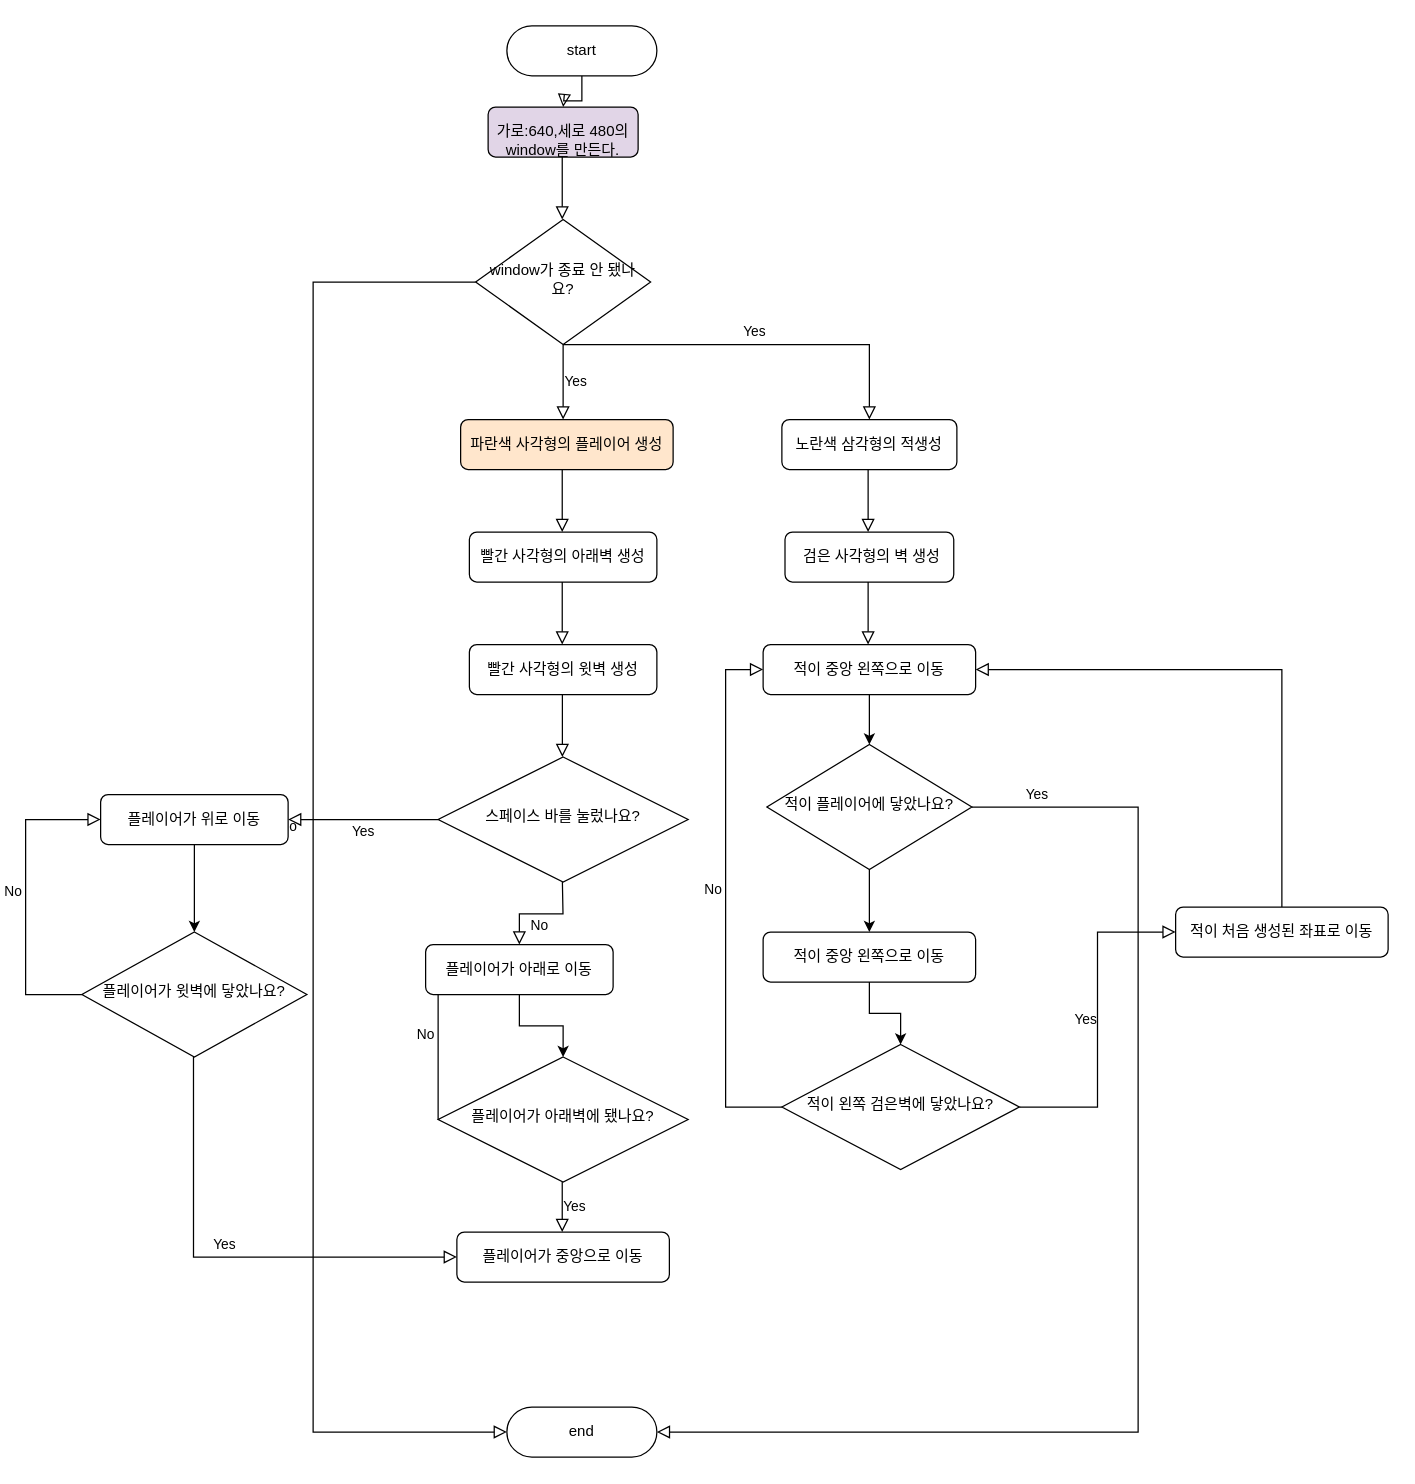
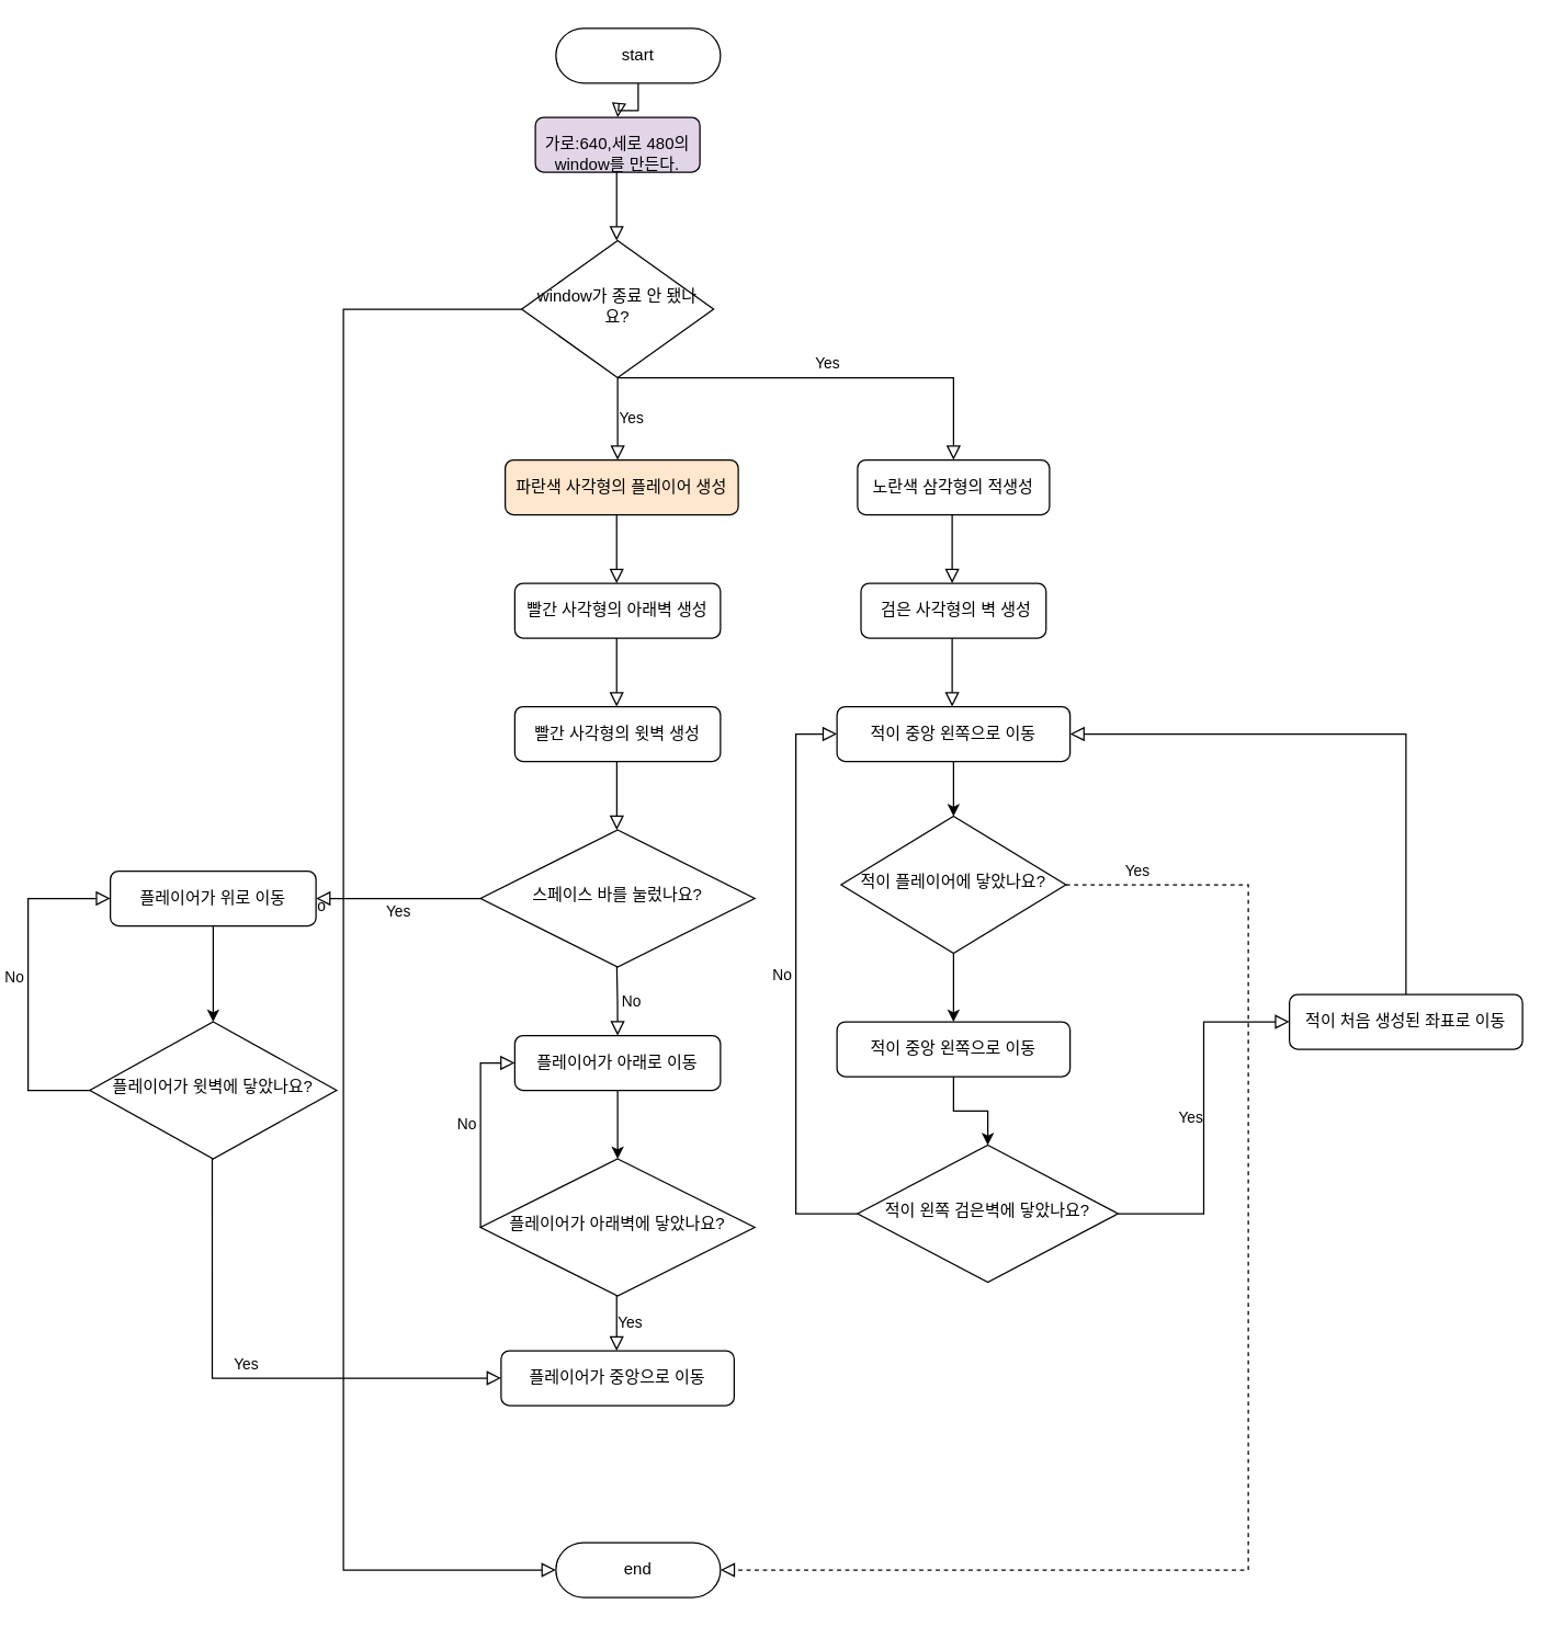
  <mxCell id="0" />
  <mxCell id="1" parent="0" />
  <mxCell id="2" value="" style="rounded=0;html=1;jettySize=auto;orthogonalLoop=1;fontSize=11;endArrow=block;endFill=0;endSize=8;strokeWidth=1;shadow=0;labelBackgroundColor=none;edgeStyle=orthogonalEdgeStyle;" parent="1" source="3" edge="1"><mxGeometry relative="1" as="geometry"><mxPoint x="450" y="85" as="targetPoint" /></mxGeometry></mxCell>
  <mxCell id="3" value="start" style="rounded=1;whiteSpace=wrap;html=1;fontSize=12;glass=0;strokeWidth=1;shadow=0;arcSize=50;" parent="1" vertex="1"><mxGeometry x="405" y="20" width="120" height="40" as="geometry" /></mxCell>
  <mxCell id="4" value="&lt;br&gt;가로:640,세로 480의 window를 만든다." style="rounded=1;whiteSpace=wrap;html=1;fontSize=12;glass=0;strokeWidth=1;shadow=0;fillColor=#e1d5e7;" parent="1" vertex="1"><mxGeometry x="390" y="85" width="120" height="40" as="geometry" /></mxCell>
  <mxCell id="5" value="No" style="rounded=0;html=1;jettySize=auto;orthogonalLoop=1;fontSize=11;endArrow=block;endFill=0;endSize=8;strokeWidth=1;shadow=0;labelBackgroundColor=none;edgeStyle=orthogonalEdgeStyle;exitX=0;exitY=0.5;exitDx=0;exitDy=0;entryX=0;entryY=0.5;entryDx=0;entryDy=0;" parent="1" source="7" target="9" edge="1"><mxGeometry x="-0.061" y="-20" relative="1" as="geometry"><mxPoint as="offset" /><mxPoint x="340" y="255" as="sourcePoint" /><mxPoint x="310" y="405" as="targetPoint" /><Array as="points"><mxPoint x="250" y="225" /><mxPoint x="250" y="1145" /></Array></mxGeometry></mxCell>
  <mxCell id="6" value="Yes" style="edgeStyle=orthogonalEdgeStyle;rounded=0;html=1;jettySize=auto;orthogonalLoop=1;fontSize=11;endArrow=block;endFill=0;endSize=8;strokeWidth=1;shadow=0;labelBackgroundColor=none;exitX=0.5;exitY=1;exitDx=0;exitDy=0;" parent="1" source="7" edge="1"><mxGeometry y="10" relative="1" as="geometry"><mxPoint as="offset" /><mxPoint x="530" y="335" as="sourcePoint" /><mxPoint x="450" y="335" as="targetPoint" /><Array as="points"><mxPoint x="450" y="295" /><mxPoint x="450" y="295" /></Array></mxGeometry></mxCell>
  <mxCell id="7" value="window가 종료 안 됐나요?" style="rhombus;whiteSpace=wrap;html=1;shadow=0;fontFamily=Helvetica;fontSize=12;align=center;strokeWidth=1;spacing=6;spacingTop=-4;" parent="1" vertex="1"><mxGeometry x="380" y="175" width="140" height="100" as="geometry" /></mxCell>
  <mxCell id="8" value="노란색 삼각형의 적생성" style="rounded=1;whiteSpace=wrap;html=1;fontSize=12;glass=0;strokeWidth=1;shadow=0;" parent="1" vertex="1"><mxGeometry x="625" y="335" width="140" height="40" as="geometry" /></mxCell>
  <mxCell id="9" value="end" style="rounded=1;whiteSpace=wrap;html=1;fontSize=12;glass=0;strokeWidth=1;shadow=0;arcSize=50;" vertex="1" parent="1"><mxGeometry x="405" y="1125" width="120" height="40" as="geometry" /></mxCell>
  <mxCell id="10" value="" style="rounded=0;html=1;jettySize=auto;orthogonalLoop=1;fontSize=11;endArrow=block;endFill=0;endSize=8;strokeWidth=1;shadow=0;labelBackgroundColor=none;edgeStyle=orthogonalEdgeStyle;" edge="1" parent="1"><mxGeometry relative="1" as="geometry"><mxPoint x="449.29" y="125" as="sourcePoint" /><mxPoint x="449.29" y="175" as="targetPoint" /></mxGeometry></mxCell>
  <mxCell id="11" value="파란색 사각형의 플레이어 생성" style="rounded=1;whiteSpace=wrap;html=1;fontSize=12;glass=0;strokeWidth=1;shadow=0;fillColor=#ffe6cc;" vertex="1" parent="1"><mxGeometry x="368" y="335" width="170" height="40" as="geometry" /></mxCell>
  <mxCell id="12" value="" style="edgeStyle=orthogonalEdgeStyle;rounded=0;orthogonalLoop=1;jettySize=auto;html=1;entryX=0.5;entryY=0;entryDx=0;entryDy=0;exitX=0.5;exitY=1;exitDx=0;exitDy=0;" edge="1" parent="1" source="13" target="25"><mxGeometry relative="1" as="geometry"><mxPoint x="450" y="915" as="targetPoint" /><Array as="points"><mxPoint x="695" y="575" /><mxPoint x="695" y="575" /></Array></mxGeometry></mxCell>
  <mxCell id="13" value="적이 중앙 왼쪽으로 이동" style="rounded=1;whiteSpace=wrap;html=1;fontSize=12;glass=0;strokeWidth=1;shadow=0;" vertex="1" parent="1"><mxGeometry x="610" y="515" width="170" height="40" as="geometry" /></mxCell>
  <mxCell id="14" value="" style="rounded=0;html=1;jettySize=auto;orthogonalLoop=1;fontSize=11;endArrow=block;endFill=0;endSize=8;strokeWidth=1;shadow=0;labelBackgroundColor=none;edgeStyle=orthogonalEdgeStyle;" edge="1" parent="1"><mxGeometry relative="1" as="geometry"><mxPoint x="449.29" y="375" as="sourcePoint" /><mxPoint x="449.29" y="425" as="targetPoint" /></mxGeometry></mxCell>
  <mxCell id="15" value="" style="rounded=0;html=1;jettySize=auto;orthogonalLoop=1;fontSize=11;endArrow=block;endFill=0;endSize=8;strokeWidth=1;shadow=0;labelBackgroundColor=none;edgeStyle=orthogonalEdgeStyle;" edge="1" parent="1"><mxGeometry relative="1" as="geometry"><mxPoint x="694" y="375" as="sourcePoint" /><mxPoint x="694" y="425" as="targetPoint" /></mxGeometry></mxCell>
  <mxCell id="16" value="" style="rounded=0;html=1;jettySize=auto;orthogonalLoop=1;fontSize=11;endArrow=block;endFill=0;endSize=8;strokeWidth=1;shadow=0;labelBackgroundColor=none;edgeStyle=orthogonalEdgeStyle;" edge="1" parent="1"><mxGeometry relative="1" as="geometry"><mxPoint x="449.29" y="465" as="sourcePoint" /><mxPoint x="449.29" y="515" as="targetPoint" /></mxGeometry></mxCell>
  <mxCell id="17" value="빨간 사각형의 아래벽 생성" style="rounded=1;whiteSpace=wrap;html=1;fontSize=12;glass=0;strokeWidth=1;shadow=0;" vertex="1" parent="1"><mxGeometry x="375" y="425" width="150" height="40" as="geometry" /></mxCell>
  <mxCell id="18" value="&amp;nbsp;검은 사각형의 벽 생성" style="rounded=1;whiteSpace=wrap;html=1;fontSize=12;glass=0;strokeWidth=1;shadow=0;" vertex="1" parent="1"><mxGeometry x="627.5" y="425" width="135" height="40" as="geometry" /></mxCell>
  <mxCell id="19" value="" style="rounded=0;html=1;jettySize=auto;orthogonalLoop=1;fontSize=11;endArrow=block;endFill=0;endSize=8;strokeWidth=1;shadow=0;labelBackgroundColor=none;edgeStyle=orthogonalEdgeStyle;" edge="1" parent="1"><mxGeometry relative="1" as="geometry"><mxPoint x="694" y="465" as="sourcePoint" /><mxPoint x="694" y="515" as="targetPoint" /></mxGeometry></mxCell>
  <mxCell id="20" value="빨간 사각형의 윗벽 생성" style="rounded=1;whiteSpace=wrap;html=1;fontSize=12;glass=0;strokeWidth=1;shadow=0;" vertex="1" parent="1"><mxGeometry x="375" y="515" width="150" height="40" as="geometry" /></mxCell>
  <mxCell id="21" value="No" style="rounded=0;html=1;jettySize=auto;orthogonalLoop=1;fontSize=11;endArrow=block;endFill=0;endSize=8;strokeWidth=1;shadow=0;labelBackgroundColor=none;edgeStyle=orthogonalEdgeStyle;entryX=0;entryY=0.5;entryDx=0;entryDy=0;exitX=0;exitY=0.5;exitDx=0;exitDy=0;" edge="1" parent="1" source="38" target="13"><mxGeometry x="0.025" y="10" relative="1" as="geometry"><mxPoint y="-1" as="offset" /><mxPoint x="600" y="865" as="sourcePoint" /><mxPoint x="450" y="975" as="targetPoint" /><Array as="points"><mxPoint x="580" y="885" /><mxPoint x="580" y="535" /></Array></mxGeometry></mxCell>
  <mxCell id="22" value="Yes" style="edgeStyle=orthogonalEdgeStyle;rounded=0;html=1;jettySize=auto;orthogonalLoop=1;fontSize=11;endArrow=block;endFill=0;endSize=8;strokeWidth=1;shadow=0;labelBackgroundColor=none;exitX=1;exitY=0.5;exitDx=0;exitDy=0;entryX=0;entryY=0.5;entryDx=0;entryDy=0;" edge="1" parent="1" source="38" target="27"><mxGeometry y="10" relative="1" as="geometry"><mxPoint as="offset" /><mxPoint x="570" y="915" as="sourcePoint" /><mxPoint x="570" y="955" as="targetPoint" /><Array as="points" /></mxGeometry></mxCell>
- <mxCell id="23" value="Yes" style="edgeStyle=orthogonalEdgeStyle;rounded=0;html=1;jettySize=auto;orthogonalLoop=1;fontSize=11;endArrow=block;endFill=0;endSize=8;strokeWidth=1;shadow=0;labelBackgroundColor=none;exitX=1;exitY=0.5;exitDx=0;exitDy=0;entryX=1;entryY=0.5;entryDx=0;entryDy=0;" edge="1" parent="1" source="25" target="9"><mxGeometry x="-0.899" y="10" relative="1" as="geometry"><mxPoint x="1" as="offset" /><mxPoint x="340" y="915" as="sourcePoint" /><mxPoint x="340" y="955" as="targetPoint" /><Array as="points"><mxPoint x="910" y="645" /><mxPoint x="910" y="1145" /></Array></mxGeometry></mxCell>
+ <mxCell id="23" value="Yes" style="edgeStyle=orthogonalEdgeStyle;rounded=0;html=1;jettySize=auto;orthogonalLoop=1;fontSize=11;endArrow=block;endFill=0;endSize=8;strokeWidth=1;shadow=0;labelBackgroundColor=none;exitX=1;exitY=0.5;exitDx=0;exitDy=0;entryX=1;entryY=0.5;entryDx=0;entryDy=0;dashed=1;" edge="1" parent="1" source="25" target="9"><mxGeometry x="-0.899" y="10" relative="1" as="geometry"><mxPoint x="1" as="offset" /><mxPoint x="340" y="915" as="sourcePoint" /><mxPoint x="340" y="955" as="targetPoint" /><Array as="points"><mxPoint x="910" y="645" /><mxPoint x="910" y="1145" /></Array></mxGeometry></mxCell>
  <mxCell id="24" value="" style="edgeStyle=orthogonalEdgeStyle;rounded=0;orthogonalLoop=1;jettySize=auto;html=1;" edge="1" parent="1" source="25" target="37"><mxGeometry relative="1" as="geometry" /></mxCell>
  <mxCell id="25" value="적이 플레이어에 닿았나요?" style="rhombus;whiteSpace=wrap;html=1;shadow=0;fontFamily=Helvetica;fontSize=12;align=center;strokeWidth=1;spacing=6;spacingTop=-4;" vertex="1" parent="1"><mxGeometry x="613" y="595" width="164" height="100" as="geometry" /></mxCell>
  <mxCell id="26" value="Yes" style="edgeStyle=orthogonalEdgeStyle;rounded=0;html=1;jettySize=auto;orthogonalLoop=1;fontSize=11;endArrow=block;endFill=0;endSize=8;strokeWidth=1;shadow=0;labelBackgroundColor=none;exitX=0;exitY=0.5;exitDx=0;exitDy=0;entryX=1;entryY=0.5;entryDx=0;entryDy=0;" edge="1" parent="1" source="42" target="44"><mxGeometry y="10" relative="1" as="geometry"><mxPoint as="offset" /><mxPoint x="290" y="655" as="sourcePoint" /><mxPoint x="290" y="695" as="targetPoint" /><Array as="points" /></mxGeometry></mxCell>
  <mxCell id="27" value="적이 처음 생성된 좌표로 이동" style="rounded=1;whiteSpace=wrap;html=1;fontSize=12;glass=0;strokeWidth=1;shadow=0;" vertex="1" parent="1"><mxGeometry x="940" y="725" width="170" height="40" as="geometry" /></mxCell>
  <mxCell id="28" value="" style="rounded=0;html=1;jettySize=auto;orthogonalLoop=1;fontSize=11;endArrow=block;endFill=0;endSize=8;strokeWidth=1;shadow=0;labelBackgroundColor=none;edgeStyle=orthogonalEdgeStyle;" edge="1" parent="1"><mxGeometry relative="1" as="geometry"><mxPoint x="449.41" y="555" as="sourcePoint" /><mxPoint x="449.41" y="605" as="targetPoint" /></mxGeometry></mxCell>
  <mxCell id="29" value="" style="rounded=0;html=1;jettySize=auto;orthogonalLoop=1;fontSize=11;endArrow=block;endFill=0;endSize=8;strokeWidth=1;shadow=0;labelBackgroundColor=none;edgeStyle=orthogonalEdgeStyle;startArrow=none;exitX=0.5;exitY=0;exitDx=0;exitDy=0;entryX=1;entryY=0.5;entryDx=0;entryDy=0;" edge="1" parent="1" source="27" target="13"><mxGeometry relative="1" as="geometry"><mxPoint x="1100" y="665" as="sourcePoint" /><mxPoint x="920" y="685" as="targetPoint" /></mxGeometry></mxCell>
  <mxCell id="30" value="No" style="rounded=0;html=1;jettySize=auto;orthogonalLoop=1;fontSize=11;endArrow=block;endFill=0;endSize=8;strokeWidth=1;shadow=0;labelBackgroundColor=none;edgeStyle=orthogonalEdgeStyle;exitX=0;exitY=0.5;exitDx=0;exitDy=0;entryX=0;entryY=0.5;entryDx=0;entryDy=0;" edge="1" parent="1" source="34" target="44"><mxGeometry x="0.025" y="10" relative="1" as="geometry"><mxPoint y="-1" as="offset" /><mxPoint x="20" y="815" as="sourcePoint" /><mxPoint x="20" y="925" as="targetPoint" /><Array as="points"><mxPoint x="20" y="795" /><mxPoint x="20" y="655" /></Array></mxGeometry></mxCell>
  <mxCell id="31" value="No" style="rounded=0;html=1;jettySize=auto;orthogonalLoop=1;fontSize=11;endArrow=block;endFill=0;endSize=8;strokeWidth=1;shadow=0;labelBackgroundColor=none;edgeStyle=orthogonalEdgeStyle;exitX=0;exitY=0.5;exitDx=0;exitDy=0;entryX=0;entryY=0.5;entryDx=0;entryDy=0;" edge="1" parent="1" source="41" target="40"><mxGeometry x="0.025" y="10" relative="1" as="geometry"><mxPoint y="-1" as="offset" /><mxPoint x="760" y="1005" as="sourcePoint" /><mxPoint x="760" y="1115" as="targetPoint" /><Array as="points"><mxPoint x="350" y="775" /></Array></mxGeometry></mxCell>
  <mxCell id="32" value="No" style="rounded=0;html=1;jettySize=auto;orthogonalLoop=1;fontSize=11;endArrow=block;endFill=0;endSize=8;strokeWidth=1;shadow=0;labelBackgroundColor=none;edgeStyle=orthogonalEdgeStyle;exitX=0.5;exitY=1;exitDx=0;exitDy=0;entryX=0.5;entryY=0;entryDx=0;entryDy=0;" edge="1" parent="1" target="40"><mxGeometry x="0.025" y="10" relative="1" as="geometry"><mxPoint y="-1" as="offset" /><mxPoint x="449.41" y="705" as="sourcePoint" /><mxPoint x="449.41" y="815" as="targetPoint" /><Array as="points" /></mxGeometry></mxCell>
  <mxCell id="33" value="플레이어가 중앙으로 이동" style="rounded=1;whiteSpace=wrap;html=1;fontSize=12;glass=0;strokeWidth=1;shadow=0;" vertex="1" parent="1"><mxGeometry x="365" y="985" width="170" height="40" as="geometry" /></mxCell>
  <mxCell id="34" value="플레이어가 윗벽에 닿았나요?" style="rhombus;whiteSpace=wrap;html=1;shadow=0;fontFamily=Helvetica;fontSize=12;align=center;strokeWidth=1;spacing=6;spacingTop=-4;" vertex="1" parent="1"><mxGeometry x="65" y="745" width="180" height="100" as="geometry" /></mxCell>
  <mxCell id="35" value="Yes" style="edgeStyle=orthogonalEdgeStyle;rounded=0;html=1;jettySize=auto;orthogonalLoop=1;fontSize=11;endArrow=block;endFill=0;endSize=8;strokeWidth=1;shadow=0;labelBackgroundColor=none;exitX=0.5;exitY=1;exitDx=0;exitDy=0;entryX=0.5;entryY=0;entryDx=0;entryDy=0;" edge="1" parent="1" source="7" target="8"><mxGeometry y="10" relative="1" as="geometry"><mxPoint as="offset" /><mxPoint x="560" y="275" as="sourcePoint" /><mxPoint x="600" y="335" as="targetPoint" /><Array as="points"><mxPoint x="695" y="275" /></Array></mxGeometry></mxCell>
  <mxCell id="36" value="" style="edgeStyle=orthogonalEdgeStyle;rounded=0;orthogonalLoop=1;jettySize=auto;html=1;" edge="1" parent="1" source="37" target="38"><mxGeometry relative="1" as="geometry" /></mxCell>
  <mxCell id="37" value="적이 중앙 왼쪽으로 이동" style="rounded=1;whiteSpace=wrap;html=1;fontSize=12;glass=0;strokeWidth=1;shadow=0;" vertex="1" parent="1"><mxGeometry x="610" y="745" width="170" height="40" as="geometry" /></mxCell>
  <mxCell id="38" value="적이 왼쪽 검은벽에 닿았나요?" style="rhombus;whiteSpace=wrap;html=1;shadow=0;fontFamily=Helvetica;fontSize=12;align=center;strokeWidth=1;spacing=6;spacingTop=-4;" vertex="1" parent="1"><mxGeometry x="625" y="835" width="190" height="100" as="geometry" /></mxCell>
  <mxCell id="39" value="" style="edgeStyle=orthogonalEdgeStyle;rounded=0;orthogonalLoop=1;jettySize=auto;html=1;" edge="1" parent="1" source="40" target="41"><mxGeometry relative="1" as="geometry" /></mxCell>
- <mxCell id="40" value="플레이어가 아래로 이동" style="rounded=1;whiteSpace=wrap;html=1;fontSize=12;glass=0;strokeWidth=1;shadow=0;" vertex="1" parent="1"><mxGeometry x="340" y="755" width="150" height="40" as="geometry" /></mxCell>
- <mxCell id="41" value="플레이어가 아래벽에 됐나요?" style="rhombus;whiteSpace=wrap;html=1;shadow=0;fontFamily=Helvetica;fontSize=12;align=center;strokeWidth=1;spacing=6;spacingTop=-4;" vertex="1" parent="1"><mxGeometry x="350" y="845" width="200" height="100" as="geometry" /></mxCell>
+ <mxCell id="40" value="플레이어가 아래로 이동" style="rounded=1;whiteSpace=wrap;html=1;fontSize=12;glass=0;strokeWidth=1;shadow=0;" vertex="1" parent="1"><mxGeometry x="375" y="755" width="150" height="40" as="geometry" /></mxCell>
+ <mxCell id="41" value="플레이어가 아래벽에 닿았나요?" style="rhombus;whiteSpace=wrap;html=1;shadow=0;fontFamily=Helvetica;fontSize=12;align=center;strokeWidth=1;spacing=6;spacingTop=-4;" vertex="1" parent="1"><mxGeometry x="350" y="845" width="200" height="100" as="geometry" /></mxCell>
  <mxCell id="42" value="스페이스 바를 눌렀나요?" style="rhombus;whiteSpace=wrap;html=1;shadow=0;fontFamily=Helvetica;fontSize=12;align=center;strokeWidth=1;spacing=6;spacingTop=-4;" vertex="1" parent="1"><mxGeometry x="350" y="605" width="200" height="100" as="geometry" /></mxCell>
  <mxCell id="43" value="" style="edgeStyle=orthogonalEdgeStyle;rounded=0;orthogonalLoop=1;jettySize=auto;html=1;" edge="1" parent="1" source="44" target="34"><mxGeometry relative="1" as="geometry" /></mxCell>
  <mxCell id="44" value="플레이어가 위로 이동" style="rounded=1;whiteSpace=wrap;html=1;fontSize=12;glass=0;strokeWidth=1;shadow=0;" vertex="1" parent="1"><mxGeometry x="80" y="635" width="150" height="40" as="geometry" /></mxCell>
  <mxCell id="45" value="Yes" style="edgeStyle=orthogonalEdgeStyle;rounded=0;html=1;jettySize=auto;orthogonalLoop=1;fontSize=11;endArrow=block;endFill=0;endSize=8;strokeWidth=1;shadow=0;labelBackgroundColor=none;entryX=0;entryY=0.5;entryDx=0;entryDy=0;" edge="1" parent="1" target="33"><mxGeometry y="10" relative="1" as="geometry"><mxPoint as="offset" /><mxPoint x="154.29" y="845" as="sourcePoint" /><mxPoint x="154.29" y="885" as="targetPoint" /><Array as="points"><mxPoint x="154" y="1005" /></Array></mxGeometry></mxCell>
  <mxCell id="46" value="Yes" style="edgeStyle=orthogonalEdgeStyle;rounded=0;html=1;jettySize=auto;orthogonalLoop=1;fontSize=11;endArrow=block;endFill=0;endSize=8;strokeWidth=1;shadow=0;labelBackgroundColor=none;" edge="1" parent="1"><mxGeometry y="10" relative="1" as="geometry"><mxPoint as="offset" /><mxPoint x="449.29" y="945" as="sourcePoint" /><mxPoint x="449.29" y="985" as="targetPoint" /><Array as="points"><mxPoint x="449.29" y="945" /><mxPoint x="449.29" y="945" /></Array></mxGeometry></mxCell>
